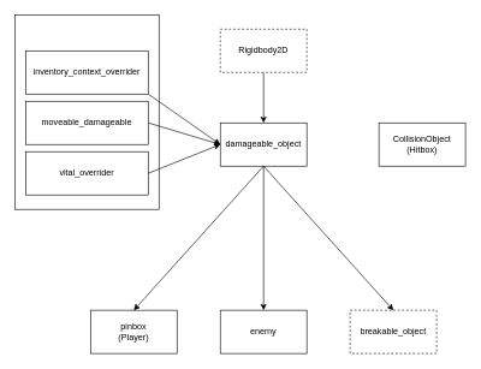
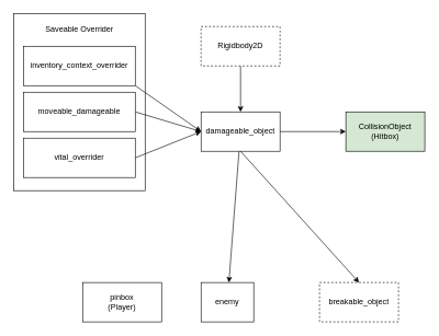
  <mxCell id="0" />
  <mxCell id="1" parent="0" />
  <mxCell id="2" value="" style="rounded=0;whiteSpace=wrap;html=1;" vertex="1" parent="1"><mxGeometry x="20" y="20" width="200" height="270" as="geometry" /></mxCell>
  <mxCell id="3" value="" style="edgeStyle=none;html=1;" parent="1" source="4" target="10" edge="1"><mxGeometry relative="1" as="geometry" /></mxCell>
  <mxCell id="4" value="damageable_object" style="rounded=0;whiteSpace=wrap;html=1;" parent="1" vertex="1"><mxGeometry x="305" y="170" width="120" height="60" as="geometry" /></mxCell>
- <mxCell id="5" value="CollisionObject&lt;br&gt;(Hitbox)" style="rounded=0;whiteSpace=wrap;html=1;" parent="1" vertex="1"><mxGeometry x="525" y="170" width="120" height="60" as="geometry" /></mxCell>
+ <mxCell id="5" value="CollisionObject&lt;br&gt;(Hitbox)" style="rounded=0;whiteSpace=wrap;html=1;fillColor=#d5e8d4;" parent="1" vertex="1"><mxGeometry x="525" y="170" width="120" height="60" as="geometry" /></mxCell>
+ <mxCell id="6" value="" style="endArrow=classic;html=1;exitX=1;exitY=0.5;exitDx=0;exitDy=0;entryX=0;entryY=0.5;entryDx=0;entryDy=0;" parent="1" source="4" target="5" edge="1"><mxGeometry width="50" height="50" relative="1" as="geometry"><mxPoint x="340" y="390" as="sourcePoint" /><mxPoint x="390" y="340" as="targetPoint" /></mxGeometry></mxCell>
  <mxCell id="7" value="" style="edgeStyle=none;html=1;" parent="1" source="8" target="4" edge="1"><mxGeometry relative="1" as="geometry" /></mxCell>
  <mxCell id="8" value="Rigidbody2D" style="rounded=0;whiteSpace=wrap;html=1;dashed=1;" parent="1" vertex="1"><mxGeometry x="305" y="40" width="120" height="60" as="geometry" /></mxCell>
  <mxCell id="9" value="pinbox&lt;br&gt;(Player)" style="rounded=0;whiteSpace=wrap;html=1;" parent="1" vertex="1"><mxGeometry x="125" y="430" width="120" height="60" as="geometry" /></mxCell>
- <mxCell id="10" value="enemy" style="rounded=0;whiteSpace=wrap;html=1;" parent="1" vertex="1"><mxGeometry x="305" y="430" width="120" height="60" as="geometry" /></mxCell>
+ <mxCell id="10" value="enemy" style="rounded=0;whiteSpace=wrap;html=1;" parent="1" vertex="1"><mxGeometry x="305" y="430" width="80" height="60" as="geometry" /></mxCell>
  <mxCell id="11" value="breakable_object" style="rounded=0;whiteSpace=wrap;html=1;dashed=1;" parent="1" vertex="1"><mxGeometry x="485" y="430" width="120" height="60" as="geometry" /></mxCell>
- <mxCell id="12" value="" style="edgeStyle=none;html=1;entryX=0.5;entryY=0;entryDx=0;entryDy=0;exitX=0.5;exitY=1;exitDx=0;exitDy=0;" parent="1" source="4" target="9" edge="1"><mxGeometry relative="1" as="geometry"><mxPoint x="375" y="240" as="sourcePoint" /><mxPoint x="375" y="330" as="targetPoint" /></mxGeometry></mxCell>
  <mxCell id="13" value="" style="edgeStyle=none;html=1;entryX=0.5;entryY=0;entryDx=0;entryDy=0;exitX=0.5;exitY=1;exitDx=0;exitDy=0;" parent="1" source="4" target="11" edge="1"><mxGeometry relative="1" as="geometry"><mxPoint x="385" y="250" as="sourcePoint" /><mxPoint x="195" y="330" as="targetPoint" /></mxGeometry></mxCell>
  <mxCell id="14" value="" style="edgeStyle=none;html=1;entryX=0;entryY=0.5;entryDx=0;entryDy=0;exitX=1;exitY=0.5;exitDx=0;exitDy=0;" edge="1" parent="1" source="15" target="4"><mxGeometry relative="1" as="geometry"><mxPoint x="285" y="240" as="targetPoint" /></mxGeometry></mxCell>
  <mxCell id="15" value="moveable_damageable" style="rounded=0;whiteSpace=wrap;html=1;" vertex="1" parent="1"><mxGeometry x="35" y="140" width="170" height="60" as="geometry" /></mxCell>
  <mxCell id="16" style="edgeStyle=none;html=1;entryX=0;entryY=0.5;entryDx=0;entryDy=0;exitX=1;exitY=1;exitDx=0;exitDy=0;" edge="1" parent="1" source="17" target="4"><mxGeometry relative="1" as="geometry" /></mxCell>
  <mxCell id="17" value="inventory_context_overrider" style="rounded=0;whiteSpace=wrap;html=1;" vertex="1" parent="1"><mxGeometry x="35" y="70" width="170" height="60" as="geometry" /></mxCell>
  <mxCell id="18" style="edgeStyle=none;html=1;entryX=0;entryY=0.5;entryDx=0;entryDy=0;exitX=1;exitY=0.5;exitDx=0;exitDy=0;" edge="1" parent="1" source="19" target="4"><mxGeometry relative="1" as="geometry" /></mxCell>
  <mxCell id="19" value="vital_overrider" style="rounded=0;whiteSpace=wrap;html=1;" vertex="1" parent="1"><mxGeometry x="35" y="210" width="170" height="60" as="geometry" /></mxCell>
+ <mxCell id="20" value="Saveable Overrider" style="text;html=1;strokeColor=none;fillColor=none;align=center;verticalAlign=middle;whiteSpace=wrap;rounded=0;" vertex="1" parent="1"><mxGeometry x="62.5" y="30" width="115" height="30" as="geometry" /></mxCell>
